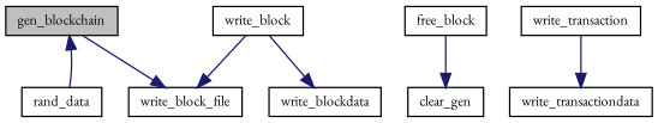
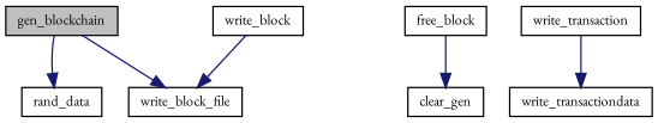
  digraph {
    fontname="EB Garamond"
    rankdir=TB
    node [color=black fillcolor=white fontname="EB Garamond" fontsize=10 shape=record style=filled]
    edge [color=midnightblue fontname="EB Garamond" fontsize=10 labelfontname=Helvetica labelfontsize=10 style=solid]
    n1 [fillcolor=grey75 fontcolor=black height=0.2 label=gen_blockchain width=0.4]
    n2 [height=0.2 label=rand_data width=0.4]
    n3 [height=0.2 label=write_block_file width=0.4]
    n4 [height=0.2 label=free_block width=0.4]
    n5 [height=0.2 label=clear_gen width=0.4]
    n6 [height=0.2 label=write_block width=0.4]
-   n7 [height=0.2 label=write_blockdata width=0.4]
    n8 [height=0.2 label=write_transaction width=0.4]
    n9 [height=0.2 label=write_transactiondata width=0.4]
-   n2 -> n1
+   n1 -> n2
    n1 -> n3
    n4 -> n5
    n6 -> n3
-   n6 -> n7
    n8 -> n9
  }
